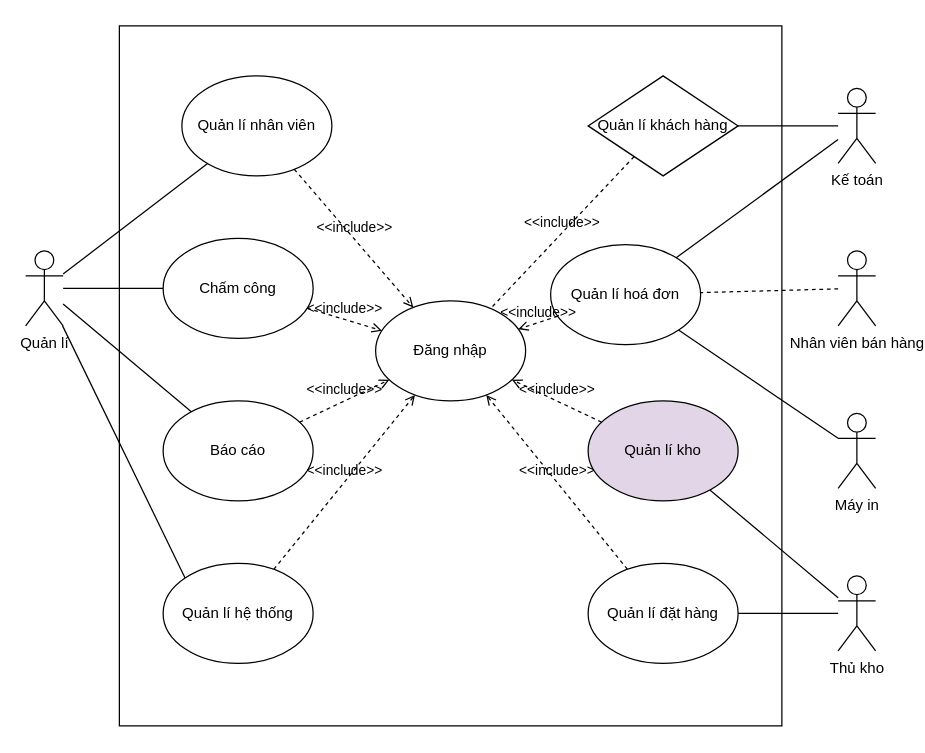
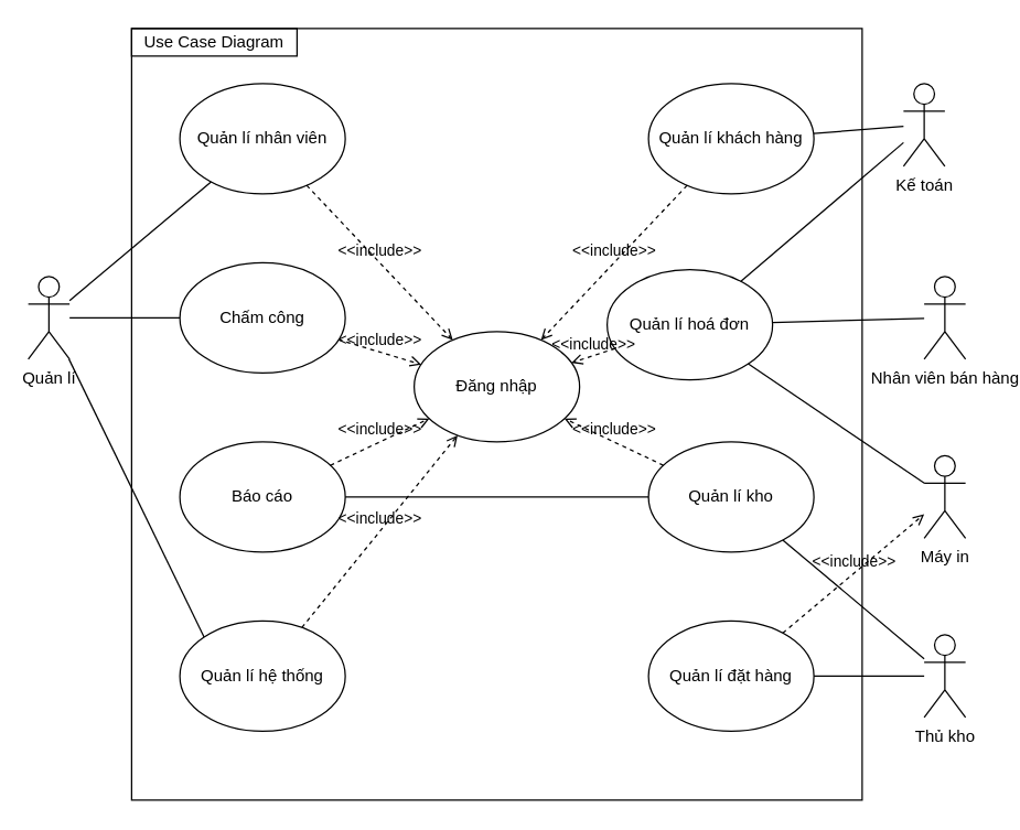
  <mxCell id="0" />
  <mxCell id="1" parent="0" />
  <mxCell id="2" value="" style="rounded=0;whiteSpace=wrap;html=1;fillColor=none;" vertex="1" parent="1"><mxGeometry x="95" y="20" width="530" height="560" as="geometry" /></mxCell>
  <mxCell id="3" value="Quản lí" style="shape=umlActor;verticalLabelPosition=bottom;verticalAlign=top;html=1;outlineConnect=0;" vertex="1" parent="1"><mxGeometry x="20" y="200" width="30" height="60" as="geometry" /></mxCell>
  <mxCell id="4" value="Nhân viên bán hàng" style="shape=umlActor;verticalLabelPosition=bottom;verticalAlign=top;html=1;outlineConnect=0;" vertex="1" parent="1"><mxGeometry x="670" y="200" width="30" height="60" as="geometry" /></mxCell>
  <mxCell id="5" value="Thủ kho" style="shape=umlActor;verticalLabelPosition=bottom;verticalAlign=top;html=1;outlineConnect=0;" vertex="1" parent="1"><mxGeometry x="670" y="460" width="30" height="60" as="geometry" /></mxCell>
- <mxCell id="6" value="Kế toán" style="shape=umlActor;verticalLabelPosition=bottom;verticalAlign=top;html=1;outlineConnect=0;" vertex="1" parent="1"><mxGeometry x="670" y="70" width="30" height="60" as="geometry" /></mxCell>
- <mxCell id="7" value="Quản lí nhân viên" style="ellipse;whiteSpace=wrap;html=1;" vertex="1" parent="1"><mxGeometry x="145" y="60" width="120" height="80" as="geometry" /></mxCell>
+ <mxCell id="6" value="Kế toán" style="shape=umlActor;verticalLabelPosition=bottom;verticalAlign=top;html=1;outlineConnect=0;" vertex="1" parent="1"><mxGeometry x="655" y="60" width="30" height="60" as="geometry" /></mxCell>
+ <mxCell id="7" value="Quản lí nhân viên" style="ellipse;whiteSpace=wrap;html=1;" vertex="1" parent="1"><mxGeometry x="130" y="60" width="120" height="80" as="geometry" /></mxCell>
  <mxCell id="8" value="" style="endArrow=none;html=1;" edge="1" parent="1" source="3" target="7"><mxGeometry width="50" height="50" relative="1" as="geometry"><mxPoint x="200" y="220" as="sourcePoint" /><mxPoint x="250" y="170" as="targetPoint" /></mxGeometry></mxCell>
  <mxCell id="9" value="Chấm công" style="ellipse;whiteSpace=wrap;html=1;" vertex="1" parent="1"><mxGeometry x="130" y="190" width="120" height="80" as="geometry" /></mxCell>
  <mxCell id="10" value="" style="endArrow=none;html=1;" edge="1" parent="1" source="3" target="9"><mxGeometry width="50" height="50" relative="1" as="geometry"><mxPoint x="160" y="400" as="sourcePoint" /><mxPoint x="210" y="350" as="targetPoint" /></mxGeometry></mxCell>
  <mxCell id="11" value="Báo cáo" style="ellipse;whiteSpace=wrap;html=1;" vertex="1" parent="1"><mxGeometry x="130" y="320" width="120" height="80" as="geometry" /></mxCell>
- <mxCell id="12" value="" style="endArrow=none;html=1;" edge="1" parent="1" source="11" target="3"><mxGeometry width="50" height="50" relative="1" as="geometry"><mxPoint x="-80" y="360" as="sourcePoint" /><mxPoint x="-30" y="310" as="targetPoint" /></mxGeometry></mxCell>
- <mxCell id="13" value="Quản lí kho" style="ellipse;whiteSpace=wrap;html=1;fillColor=#e1d5e7;" vertex="1" parent="1"><mxGeometry x="470" y="320" width="120" height="80" as="geometry" /></mxCell>
+ <mxCell id="12" value="" style="endArrow=none;html=1;" edge="1" parent="1" source="11" target="13"><mxGeometry width="50" height="50" relative="1" as="geometry"><mxPoint x="-80" y="360" as="sourcePoint" /><mxPoint x="-30" y="310" as="targetPoint" /></mxGeometry></mxCell>
+ <mxCell id="13" value="Quản lí kho" style="ellipse;whiteSpace=wrap;html=1;" vertex="1" parent="1"><mxGeometry x="470" y="320" width="120" height="80" as="geometry" /></mxCell>
  <mxCell id="14" value="" style="endArrow=none;html=1;" edge="1" parent="1" source="13" target="5"><mxGeometry width="50" height="50" relative="1" as="geometry"><mxPoint x="530" y="530" as="sourcePoint" /><mxPoint x="580" y="480" as="targetPoint" /></mxGeometry></mxCell>
  <mxCell id="15" value="Quản lí đặt hàng" style="ellipse;whiteSpace=wrap;html=1;" vertex="1" parent="1"><mxGeometry x="470" y="450" width="120" height="80" as="geometry" /></mxCell>
  <mxCell id="16" value="" style="endArrow=none;html=1;" edge="1" parent="1" source="5" target="15"><mxGeometry width="50" height="50" relative="1" as="geometry"><mxPoint x="710" y="270" as="sourcePoint" /><mxPoint x="760" y="220" as="targetPoint" /></mxGeometry></mxCell>
  <mxCell id="17" value="Quản lí hoá đơn" style="ellipse;whiteSpace=wrap;html=1;" vertex="1" parent="1"><mxGeometry x="440" y="195" width="120" height="80" as="geometry" /></mxCell>
  <mxCell id="18" value="" style="endArrow=none;html=1;" edge="1" parent="1" source="17" target="6"><mxGeometry width="50" height="50" relative="1" as="geometry"><mxPoint x="550" y="230" as="sourcePoint" /><mxPoint x="600" y="180" as="targetPoint" /></mxGeometry></mxCell>
- <mxCell id="19" value="" style="endArrow=none;html=1;dashed=1;" edge="1" parent="1" source="4" target="17"><mxGeometry width="50" height="50" relative="1" as="geometry"><mxPoint x="576.687" y="111.651" as="sourcePoint" /><mxPoint x="710" y="227.027" as="targetPoint" /></mxGeometry></mxCell>
- <mxCell id="20" value="Quản lí khách hàng" style="rhombus;whiteSpace=wrap;html=1;" vertex="1" parent="1"><mxGeometry x="470" y="60" width="120" height="80" as="geometry" /></mxCell>
+ <mxCell id="19" value="" style="endArrow=none;html=1;" edge="1" parent="1" source="4" target="17"><mxGeometry width="50" height="50" relative="1" as="geometry"><mxPoint x="576.687" y="111.651" as="sourcePoint" /><mxPoint x="710" y="227.027" as="targetPoint" /></mxGeometry></mxCell>
+ <mxCell id="20" value="Quản lí khách hàng" style="ellipse;whiteSpace=wrap;html=1;" vertex="1" parent="1"><mxGeometry x="470" y="60" width="120" height="80" as="geometry" /></mxCell>
  <mxCell id="21" value="" style="endArrow=none;html=1;" edge="1" parent="1" source="20" target="6"><mxGeometry width="50" height="50" relative="1" as="geometry"><mxPoint x="350" y="100" as="sourcePoint" /><mxPoint x="400" y="50" as="targetPoint" /></mxGeometry></mxCell>
  <mxCell id="22" value="Quản lí hệ thống" style="ellipse;whiteSpace=wrap;html=1;" vertex="1" parent="1"><mxGeometry x="130" y="450" width="120" height="80" as="geometry" /></mxCell>
  <mxCell id="23" value="" style="endArrow=none;html=1;entryX=0;entryY=0;entryDx=0;entryDy=0;" edge="1" parent="1" source="3" target="22"><mxGeometry width="50" height="50" relative="1" as="geometry"><mxPoint x="350" y="320" as="sourcePoint" /><mxPoint x="400" y="270" as="targetPoint" /></mxGeometry></mxCell>
  <mxCell id="24" value="Máy in" style="shape=umlActor;verticalLabelPosition=bottom;verticalAlign=top;html=1;outlineConnect=0;" vertex="1" parent="1"><mxGeometry x="670" y="330" width="30" height="60" as="geometry" /></mxCell>
  <mxCell id="25" value="" style="endArrow=none;html=1;" edge="1" parent="1" source="17" target="24"><mxGeometry width="50" height="50" relative="1" as="geometry"><mxPoint x="340" y="320" as="sourcePoint" /><mxPoint x="390" y="270" as="targetPoint" /></mxGeometry></mxCell>
  <mxCell id="26" value="Đăng nhập" style="ellipse;whiteSpace=wrap;html=1;" vertex="1" parent="1"><mxGeometry x="300" y="240" width="120" height="80" as="geometry" /></mxCell>
  <mxCell id="27" value="&amp;lt;&amp;lt;include&amp;gt;&amp;gt;" style="edgeStyle=none;html=1;endArrow=open;verticalAlign=bottom;dashed=1;labelBackgroundColor=none;" edge="1" parent="1" source="7" target="26"><mxGeometry width="160" relative="1" as="geometry"><mxPoint x="290" y="80" as="sourcePoint" /><mxPoint x="450" y="80" as="targetPoint" /></mxGeometry></mxCell>
  <mxCell id="28" value="&amp;lt;&amp;lt;include&amp;gt;&amp;gt;" style="edgeStyle=none;html=1;endArrow=open;verticalAlign=bottom;dashed=1;labelBackgroundColor=none;" edge="1" parent="1" source="9" target="26"><mxGeometry width="160" relative="1" as="geometry"><mxPoint x="205.753" y="142.123" as="sourcePoint" /><mxPoint x="334.286" y="257.858" as="targetPoint" /></mxGeometry></mxCell>
  <mxCell id="29" value="&amp;lt;&amp;lt;include&amp;gt;&amp;gt;" style="edgeStyle=none;html=1;endArrow=open;verticalAlign=bottom;dashed=1;labelBackgroundColor=none;" edge="1" parent="1" source="11" target="26"><mxGeometry width="160" relative="1" as="geometry"><mxPoint x="226.18" y="254.045" as="sourcePoint" /><mxPoint x="313.82" y="275.955" as="targetPoint" /></mxGeometry></mxCell>
  <mxCell id="30" value="&amp;lt;&amp;lt;include&amp;gt;&amp;gt;" style="edgeStyle=none;html=1;endArrow=open;verticalAlign=bottom;dashed=1;labelBackgroundColor=none;" edge="1" parent="1" source="22" target="26"><mxGeometry width="160" relative="1" as="geometry"><mxPoint x="221.488" y="349.463" as="sourcePoint" /><mxPoint x="318.55" y="310.58" as="targetPoint" /></mxGeometry></mxCell>
- <mxCell id="31" value="&amp;lt;&amp;lt;include&amp;gt;&amp;gt;" style="edgeStyle=none;html=1;endArrow=open;verticalAlign=bottom;dashed=1;labelBackgroundColor=none;" edge="1" parent="1" source="15" target="26"><mxGeometry width="160" relative="1" as="geometry"><mxPoint x="202.166" y="466.234" as="sourcePoint" /><mxPoint x="337.84" y="323.769" as="targetPoint" /></mxGeometry></mxCell>
+ <mxCell id="31" value="&amp;lt;&amp;lt;include&amp;gt;&amp;gt;" style="edgeStyle=none;html=1;endArrow=open;verticalAlign=bottom;dashed=1;labelBackgroundColor=none;" edge="1" parent="1" source="15" target="24"><mxGeometry width="160" relative="1" as="geometry"><mxPoint x="202.166" y="466.234" as="sourcePoint" /><mxPoint x="337.84" y="323.769" as="targetPoint" /></mxGeometry></mxCell>
  <mxCell id="32" value="&amp;lt;&amp;lt;include&amp;gt;&amp;gt;" style="edgeStyle=none;html=1;endArrow=open;verticalAlign=bottom;dashed=1;labelBackgroundColor=none;" edge="1" parent="1" source="13" target="26"><mxGeometry width="160" relative="1" as="geometry"><mxPoint x="612.426" y="528.284" as="sourcePoint" /><mxPoint x="403.683" y="323.102" as="targetPoint" /></mxGeometry></mxCell>
  <mxCell id="33" value="&amp;lt;&amp;lt;include&amp;gt;&amp;gt;" style="edgeStyle=none;html=1;endArrow=open;verticalAlign=bottom;dashed=1;labelBackgroundColor=none;" edge="1" parent="1" source="17" target="26"><mxGeometry width="160" relative="1" as="geometry"><mxPoint x="518.512" y="349.463" as="sourcePoint" /><mxPoint x="421.45" y="310.58" as="targetPoint" /></mxGeometry></mxCell>
- <mxCell id="34" value="&amp;lt;&amp;lt;include&amp;gt;&amp;gt;" style="edgeStyle=none;html=1;endArrow=none;verticalAlign=bottom;dashed=1;labelBackgroundColor=none;" edge="1" parent="1" source="20" target="26"><mxGeometry width="160" relative="1" as="geometry"><mxPoint x="513.82" y="254.045" as="sourcePoint" /><mxPoint x="426.18" y="275.955" as="targetPoint" /></mxGeometry></mxCell>
+ <mxCell id="34" value="&amp;lt;&amp;lt;include&amp;gt;&amp;gt;" style="edgeStyle=none;html=1;endArrow=open;verticalAlign=bottom;dashed=1;labelBackgroundColor=none;" edge="1" parent="1" source="20" target="26"><mxGeometry width="160" relative="1" as="geometry"><mxPoint x="513.82" y="254.045" as="sourcePoint" /><mxPoint x="426.18" y="275.955" as="targetPoint" /></mxGeometry></mxCell>
+ <mxCell id="35" value="Use Case Diagram" style="rounded=0;whiteSpace=wrap;html=1;fillColor=none;" vertex="1" parent="1"><mxGeometry x="95" y="20" width="120" height="20" as="geometry" /></mxCell>
